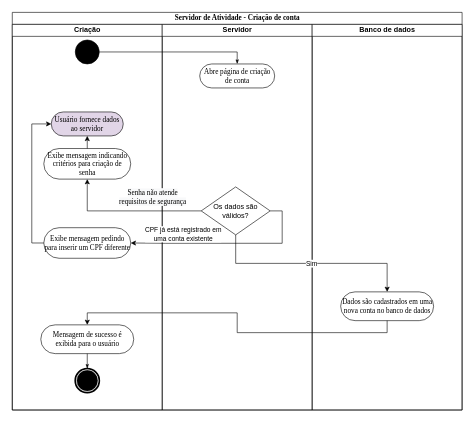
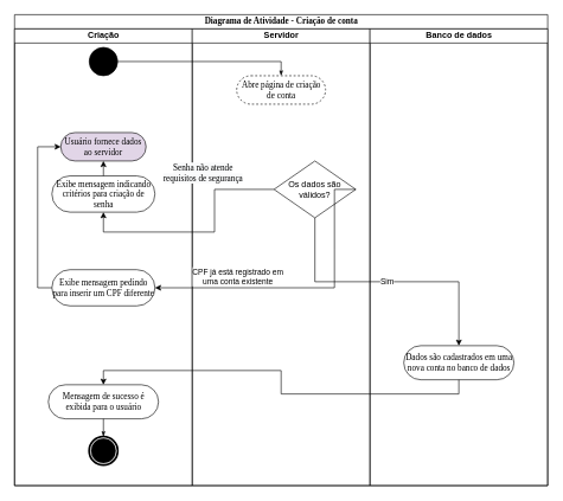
  <mxCell id="0" />
  <mxCell id="1" parent="0" />
- <mxCell id="2" value="Servidor de Atividade - Criação de conta" style="swimlane;html=1;childLayout=stackLayout;startSize=20;rounded=0;shadow=0;comic=0;labelBackgroundColor=none;strokeWidth=1;fontFamily=Verdana;fontSize=12;align=center;" parent="1" vertex="1"><mxGeometry x="20" y="20" width="750" height="663" as="geometry" /></mxCell>
+ <mxCell id="2" value="Diagrama de Atividade - Criação de conta" style="swimlane;html=1;childLayout=stackLayout;startSize=20;rounded=0;shadow=0;comic=0;labelBackgroundColor=none;strokeWidth=1;fontFamily=Verdana;fontSize=12;align=center;" parent="1" vertex="1"><mxGeometry x="20" y="20" width="750" height="663" as="geometry" /></mxCell>
  <mxCell id="3" value="Criação" style="swimlane;html=1;startSize=20;" parent="2" vertex="1"><mxGeometry y="20" width="250" height="643" as="geometry" /></mxCell>
  <mxCell id="4" value="" style="ellipse;whiteSpace=wrap;html=1;rounded=0;shadow=0;comic=0;labelBackgroundColor=none;strokeWidth=1;fillColor=#000000;fontFamily=Verdana;fontSize=12;align=center;" parent="3" vertex="1"><mxGeometry x="105" y="26" width="40" height="40" as="geometry" /></mxCell>
  <mxCell id="5" value="Usuário fornece dados ao servidor" style="rounded=1;whiteSpace=wrap;html=1;shadow=0;comic=0;labelBackgroundColor=none;strokeWidth=1;fontFamily=Verdana;fontSize=12;align=center;arcSize=50;fillColor=#e1d5e7;" parent="3" vertex="1"><mxGeometry x="65" y="146" width="120" height="40" as="geometry" /></mxCell>
  <mxCell id="6" value="Exibe mensagem indicando critérios para criação de senha" style="rounded=1;whiteSpace=wrap;html=1;shadow=0;comic=0;labelBackgroundColor=none;strokeWidth=1;fontFamily=Verdana;fontSize=12;align=center;arcSize=50;" parent="3" vertex="1"><mxGeometry x="52.5" y="207" width="145" height="51" as="geometry" /></mxCell>
  <mxCell id="7" style="edgeStyle=orthogonalEdgeStyle;rounded=0;orthogonalLoop=1;jettySize=auto;html=1;exitX=0.5;exitY=0;exitDx=0;exitDy=0;entryX=0.5;entryY=1;entryDx=0;entryDy=0;" parent="3" source="6" target="5" edge="1"><mxGeometry relative="1" as="geometry"><mxPoint x="127" y="203" as="sourcePoint" /><mxPoint x="134" y="192" as="targetPoint" /><Array as="points" /></mxGeometry></mxCell>
  <mxCell id="8" value="Exibe mensagem pedindo para inserir um CPF diferente" style="rounded=1;whiteSpace=wrap;html=1;shadow=0;comic=0;labelBackgroundColor=none;strokeWidth=1;fontFamily=Verdana;fontSize=12;align=center;arcSize=50;" parent="3" vertex="1"><mxGeometry x="52.5" y="339" width="145" height="51" as="geometry" /></mxCell>
  <mxCell id="9" style="edgeStyle=orthogonalEdgeStyle;rounded=0;orthogonalLoop=1;jettySize=auto;html=1;exitX=0;exitY=0.5;exitDx=0;exitDy=0;entryX=0;entryY=0.5;entryDx=0;entryDy=0;" parent="3" source="8" target="5" edge="1"><mxGeometry relative="1" as="geometry"><mxPoint x="21" y="140" as="targetPoint" /></mxGeometry></mxCell>
  <mxCell id="10" value="Mensagem de sucesso é&lt;br&gt;exibida para o usuário" style="rounded=1;whiteSpace=wrap;html=1;shadow=0;comic=0;labelBackgroundColor=none;strokeWidth=1;fontFamily=Verdana;fontSize=12;align=center;arcSize=50;" parent="3" vertex="1"><mxGeometry x="47.5" y="501" width="155" height="48" as="geometry" /></mxCell>
  <mxCell id="11" value="" style="shape=mxgraph.bpmn.shape;html=1;verticalLabelPosition=bottom;labelBackgroundColor=#ffffff;verticalAlign=top;perimeter=ellipsePerimeter;outline=end;symbol=terminate;rounded=0;shadow=0;comic=0;strokeWidth=1;fontFamily=Verdana;fontSize=12;align=center;" parent="3" vertex="1"><mxGeometry x="105" y="574" width="40" height="40" as="geometry" /></mxCell>
  <mxCell id="12" style="edgeStyle=none;rounded=0;html=1;labelBackgroundColor=none;startArrow=none;startFill=0;startSize=5;endArrow=classicThin;endFill=1;endSize=5;jettySize=auto;orthogonalLoop=1;strokeWidth=1;fontFamily=Verdana;fontSize=12;exitX=0.5;exitY=1;exitDx=0;exitDy=0;" parent="3" source="10" target="11" edge="1"><mxGeometry relative="1" as="geometry"><mxPoint x="373.5" y="522" as="sourcePoint" /></mxGeometry></mxCell>
  <mxCell id="13" value="Servidor" style="swimlane;html=1;startSize=20;" parent="2" vertex="1"><mxGeometry x="250" y="20" width="250" height="643" as="geometry" /></mxCell>
- <mxCell id="14" value="Abre página de criação de conta" style="rounded=1;whiteSpace=wrap;html=1;shadow=0;comic=0;labelBackgroundColor=none;strokeWidth=1;fontFamily=Verdana;fontSize=12;align=center;arcSize=50;" parent="13" vertex="1"><mxGeometry x="62.5" y="66" width="125" height="40" as="geometry" /></mxCell>
- <mxCell id="15" value="Os dados são válidos?" style="strokeWidth=1;html=1;shape=mxgraph.flowchart.decision;whiteSpace=wrap;" parent="13" vertex="1"><mxGeometry x="65" y="271" width="115" height="80" as="geometry" /></mxCell>
+ <mxCell id="14" value="Abre página de criação de conta" style="rounded=1;whiteSpace=wrap;html=1;shadow=0;comic=0;labelBackgroundColor=none;strokeWidth=1;fontFamily=Verdana;fontSize=12;align=center;arcSize=50;dashed=1;" parent="13" vertex="1"><mxGeometry x="62.5" y="66" width="125" height="40" as="geometry" /></mxCell>
+ <mxCell id="15" value="Os dados são válidos?" style="strokeWidth=1;html=1;shape=mxgraph.flowchart.decision;whiteSpace=wrap;" parent="13" vertex="1"><mxGeometry x="115" y="186" width="115" height="80" as="geometry" /></mxCell>
  <mxCell id="16" value="Banco de dados" style="swimlane;html=1;startSize=20;" parent="2" vertex="1"><mxGeometry x="500" y="20" width="250" height="643" as="geometry" /></mxCell>
  <mxCell id="17" value="Dados são cadastrados em uma nova conta no banco de dados" style="rounded=1;whiteSpace=wrap;html=1;shadow=0;comic=0;labelBackgroundColor=none;strokeWidth=1;fontFamily=Verdana;fontSize=12;align=center;arcSize=50;" parent="16" vertex="1"><mxGeometry x="47.5" y="446" width="155" height="48" as="geometry" /></mxCell>
  <mxCell id="18" style="edgeStyle=orthogonalEdgeStyle;rounded=0;html=1;labelBackgroundColor=none;startArrow=none;startFill=0;startSize=5;endArrow=classicThin;endFill=1;endSize=5;jettySize=auto;orthogonalLoop=1;strokeWidth=1;fontFamily=Verdana;fontSize=12;entryX=0.5;entryY=0;entryDx=0;entryDy=0;" parent="2" source="4" target="14" edge="1"><mxGeometry relative="1" as="geometry" /></mxCell>
  <mxCell id="19" style="edgeStyle=orthogonalEdgeStyle;rounded=0;orthogonalLoop=1;jettySize=auto;html=1;exitX=0;exitY=0.5;exitDx=0;exitDy=0;exitPerimeter=0;entryX=0.5;entryY=1;entryDx=0;entryDy=0;" parent="2" source="15" target="6" edge="1"><mxGeometry relative="1" as="geometry"><mxPoint x="150" y="285" as="targetPoint" /></mxGeometry></mxCell>
  <mxCell id="20" value="&lt;span style=&quot;font-family: Verdana; font-size: 12px; background-color: rgb(248, 249, 250);&quot;&gt;Senha não atende &lt;br&gt;requisitos de segurança&lt;/span&gt;" style="edgeLabel;html=1;align=center;verticalAlign=middle;resizable=0;points=[];" parent="19" vertex="1" connectable="0"><mxGeometry x="-0.564" relative="1" as="geometry"><mxPoint x="-29" y="-24" as="offset" /></mxGeometry></mxCell>
  <mxCell id="21" style="edgeStyle=orthogonalEdgeStyle;rounded=0;orthogonalLoop=1;jettySize=auto;html=1;exitX=1;exitY=0.5;exitDx=0;exitDy=0;exitPerimeter=0;entryX=1;entryY=0.5;entryDx=0;entryDy=0;" parent="2" source="15" target="8" edge="1"><mxGeometry relative="1" as="geometry"><mxPoint x="221" y="429" as="targetPoint" /><Array as="points"><mxPoint x="450" y="331" /><mxPoint x="450" y="385" /><mxPoint x="256" y="385" /></Array></mxGeometry></mxCell>
  <mxCell id="22" value="CPF já está registrado em &lt;br&gt;uma conta existente" style="edgeLabel;html=1;align=center;verticalAlign=middle;resizable=0;points=[];" parent="21" vertex="1" connectable="0"><mxGeometry x="0.371" y="-3" relative="1" as="geometry"><mxPoint x="-16" y="-13" as="offset" /></mxGeometry></mxCell>
  <mxCell id="23" value="Sim" style="edgeStyle=orthogonalEdgeStyle;rounded=0;orthogonalLoop=1;jettySize=auto;html=1;exitX=0.5;exitY=1;exitDx=0;exitDy=0;exitPerimeter=0;entryX=0.5;entryY=0;entryDx=0;entryDy=0;" parent="2" source="15" target="17" edge="1"><mxGeometry relative="1" as="geometry" /></mxCell>
  <mxCell id="24" style="edgeStyle=orthogonalEdgeStyle;rounded=0;orthogonalLoop=1;jettySize=auto;html=1;exitX=0.5;exitY=1;exitDx=0;exitDy=0;entryX=0.5;entryY=0;entryDx=0;entryDy=0;" parent="2" source="17" target="10" edge="1"><mxGeometry relative="1" as="geometry" /></mxCell>
